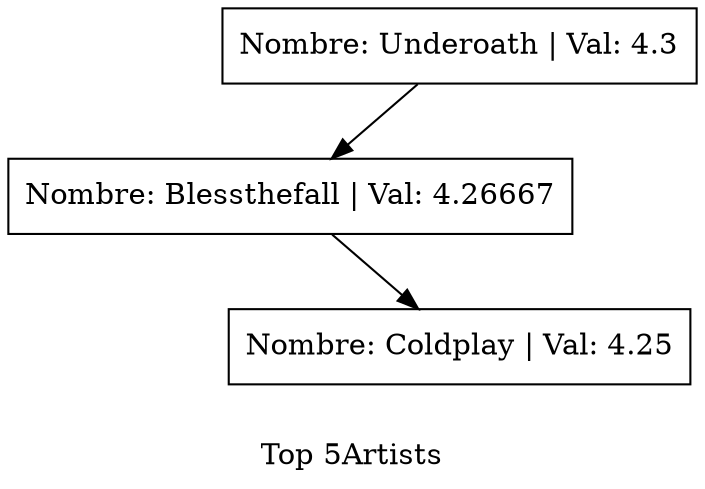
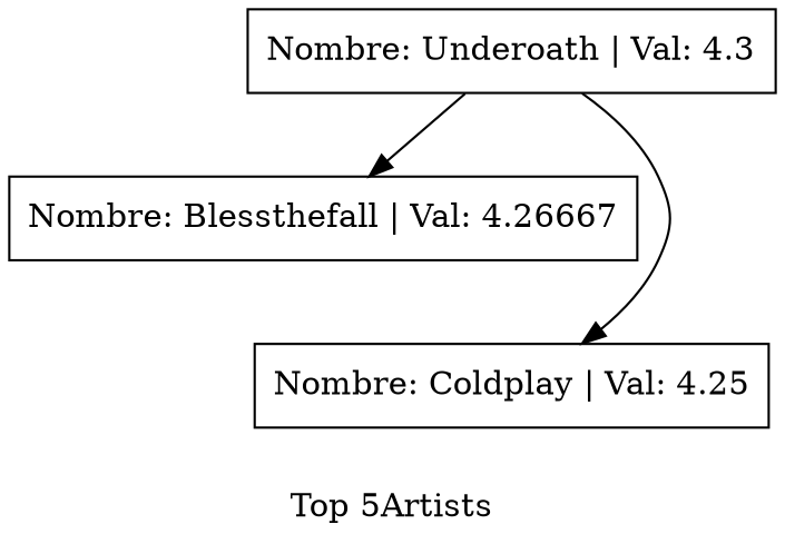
  digraph {
    label="Top 5Artists"
    node [shape=box]
    "Nombre: Underoath | Val: 4.3"
    "Nombre: Blessthefall | Val: 4.26667"
    "Nombre: Coldplay | Val: 4.25"
    "Nombre: Underoath | Val: 4.3" -> "Nombre: Blessthefall | Val: 4.26667"
-   "Nombre: Blessthefall | Val: 4.26667" -> "Nombre: Coldplay | Val: 4.25"
+   "Nombre: Underoath | Val: 4.3" -> "Nombre: Coldplay | Val: 4.25"
  }
